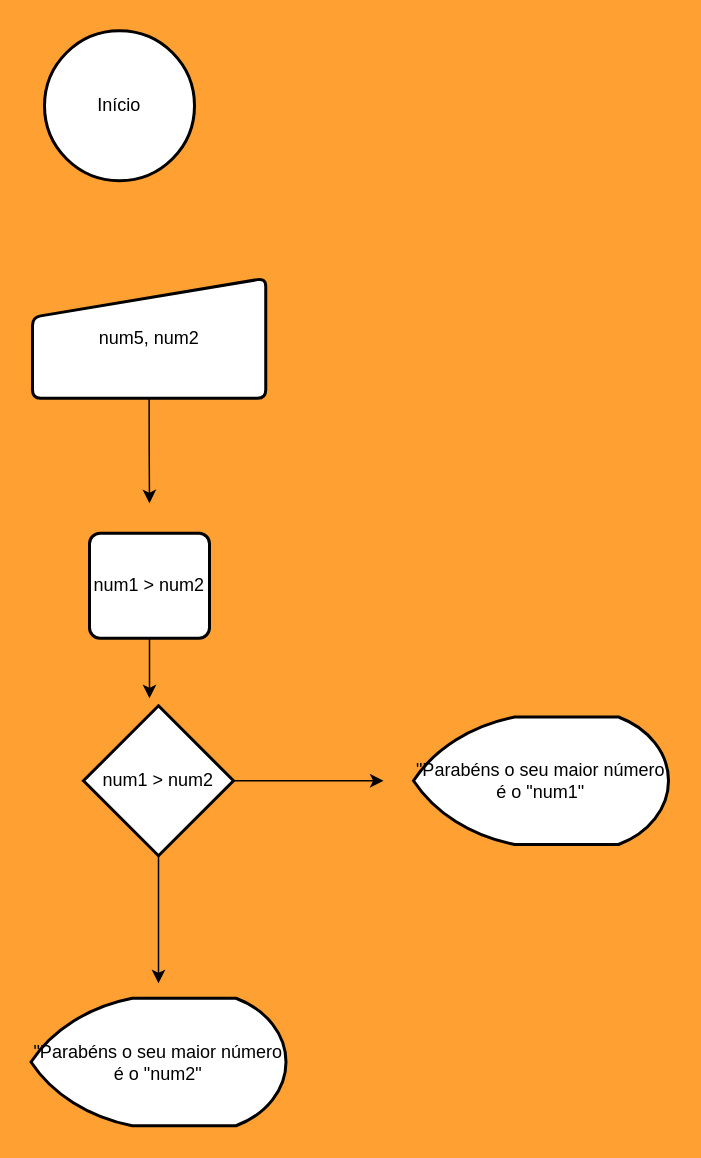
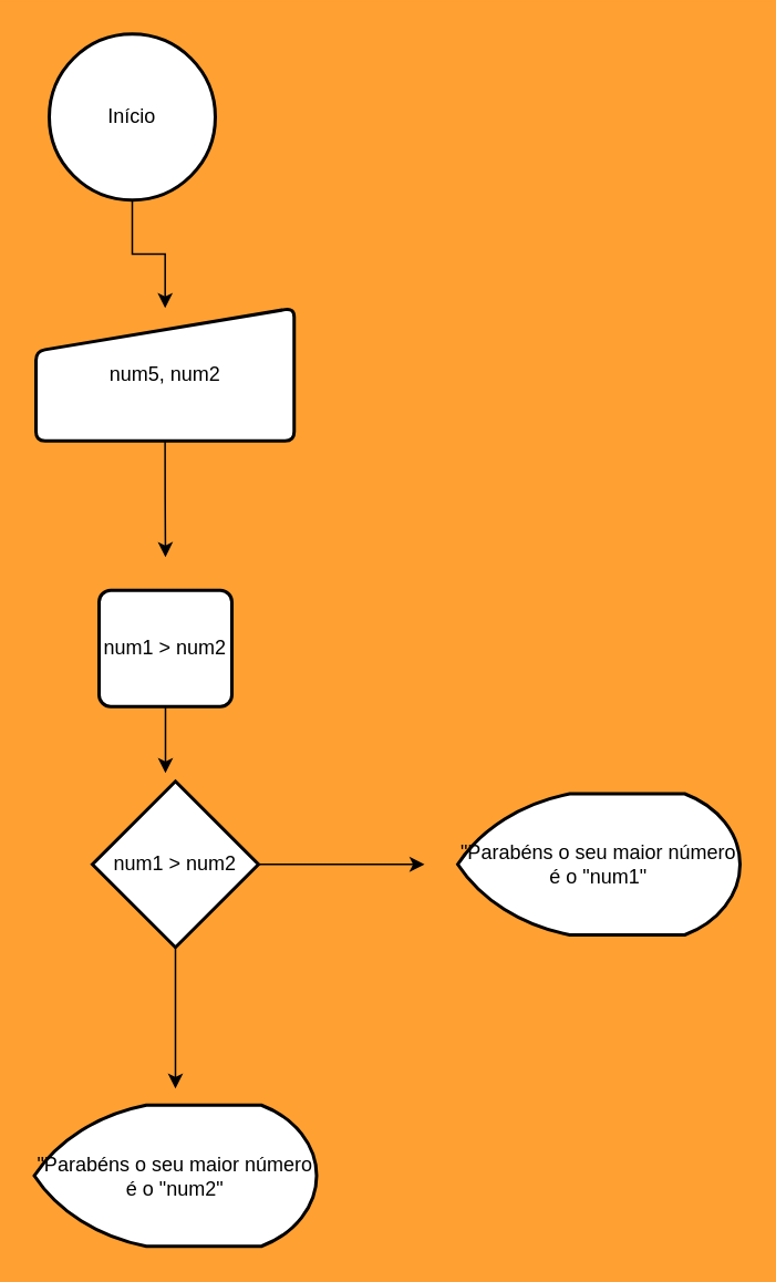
  <mxCell id="0" />
  <mxCell id="1" parent="0" />
+ <mxCell id="2" style="edgeStyle=orthogonalEdgeStyle;rounded=0;orthogonalLoop=1;jettySize=auto;html=1;exitX=0.5;exitY=1;exitDx=0;exitDy=0;exitPerimeter=0;" edge="1" parent="1" source="3" target="5"><mxGeometry relative="1" as="geometry" /></mxCell>
  <mxCell id="3" value="Início" style="strokeWidth=2;html=1;shape=mxgraph.flowchart.start_2;whiteSpace=wrap;" vertex="1" parent="1"><mxGeometry x="29" y="20" width="100" height="100" as="geometry" /></mxCell>
  <mxCell id="4" style="edgeStyle=orthogonalEdgeStyle;rounded=0;orthogonalLoop=1;jettySize=auto;html=1;exitX=0.5;exitY=1;exitDx=0;exitDy=0;" edge="1" parent="1" source="5"><mxGeometry relative="1" as="geometry"><mxPoint x="99" y="335" as="targetPoint" /></mxGeometry></mxCell>
  <mxCell id="5" value="num5, num2 " style="html=1;strokeWidth=2;shape=manualInput;whiteSpace=wrap;rounded=1;size=26;arcSize=11;" vertex="1" parent="1"><mxGeometry x="21" y="185" width="155.5" height="80" as="geometry" /></mxCell>
  <mxCell id="6" style="edgeStyle=orthogonalEdgeStyle;rounded=0;orthogonalLoop=1;jettySize=auto;html=1;exitX=0.5;exitY=1;exitDx=0;exitDy=0;" edge="1" parent="1" source="7"><mxGeometry relative="1" as="geometry"><mxPoint x="99" y="465" as="targetPoint" /></mxGeometry></mxCell>
  <mxCell id="7" value="num1 &amp;gt; num2" style="rounded=1;whiteSpace=wrap;html=1;absoluteArcSize=1;arcSize=14;strokeWidth=2;" vertex="1" parent="1"><mxGeometry x="59" y="355" width="80" height="70" as="geometry" /></mxCell>
  <mxCell id="8" style="edgeStyle=orthogonalEdgeStyle;rounded=0;orthogonalLoop=1;jettySize=auto;html=1;exitX=1;exitY=0.5;exitDx=0;exitDy=0;exitPerimeter=0;" edge="1" parent="1" source="10"><mxGeometry relative="1" as="geometry"><mxPoint x="255" y="520" as="targetPoint" /></mxGeometry></mxCell>
  <mxCell id="9" style="edgeStyle=orthogonalEdgeStyle;rounded=0;orthogonalLoop=1;jettySize=auto;html=1;exitX=0.5;exitY=1;exitDx=0;exitDy=0;exitPerimeter=0;" edge="1" parent="1" source="10"><mxGeometry relative="1" as="geometry"><mxPoint x="105" y="655" as="targetPoint" /></mxGeometry></mxCell>
  <mxCell id="10" value="num1 &amp;gt; num2" style="strokeWidth=2;html=1;shape=mxgraph.flowchart.decision;whiteSpace=wrap;" vertex="1" parent="1"><mxGeometry x="55" y="470" width="100" height="100" as="geometry" /></mxCell>
  <mxCell id="11" value="&quot;Parabéns o seu maior número é o &quot;num1&quot;" style="strokeWidth=2;html=1;shape=mxgraph.flowchart.display;whiteSpace=wrap;" vertex="1" parent="1"><mxGeometry x="275" y="477.5" width="170" height="85" as="geometry" /></mxCell>
  <mxCell id="12" value="&quot;Parabéns o seu maior número é o &quot;num2&quot;" style="strokeWidth=2;html=1;shape=mxgraph.flowchart.display;whiteSpace=wrap;" vertex="1" parent="1"><mxGeometry x="20" y="665" width="170" height="85" as="geometry" /></mxCell>
